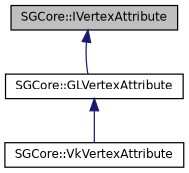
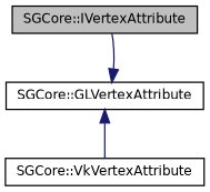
  digraph {
    node [color=black fillcolor=white fontname=Helvetica fontsize=10 shape=record style=filled]
    edge [color=midnightblue dir=back fontname=Helvetica fontsize=10 labelfontname=Helvetica labelfontsize=10 style=solid]
    n1 [fillcolor=grey75 fontcolor=black height=0.2 label="SGCore::IVertexAttribute" width=0.4]
    n2 [height=0.2 label="SGCore::GLVertexAttribute" width=0.4]
    n3 [height=0.2 label="SGCore::VkVertexAttribute" width=0.4]
-   n1 -> n2
+   n2 -> n1
    n2 -> n3
  }
